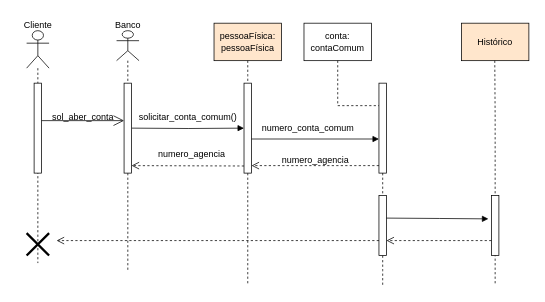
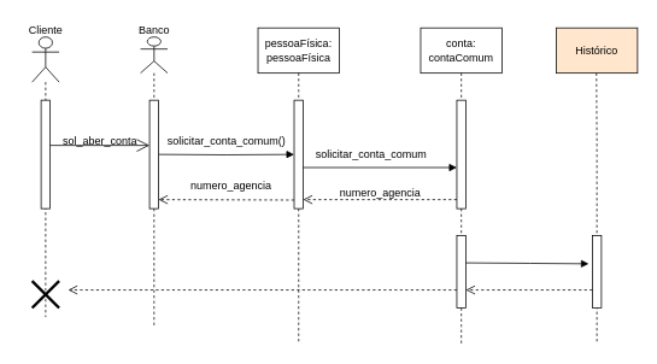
  <mxCell id="0" />
  <mxCell id="1" parent="0" />
  <mxCell id="2" style="edgeStyle=orthogonalEdgeStyle;rounded=0;orthogonalLoop=1;jettySize=auto;html=1;exitX=0.5;exitY=1;exitDx=0;exitDy=0;endArrow=none;startFill=0;dashed=1;" edge="1" parent="1" source="21"><mxGeometry relative="1" as="geometry"><mxPoint x="330" y="380" as="targetPoint" /><Array as="points"><mxPoint x="330" y="310" /><mxPoint x="330" y="310" /></Array></mxGeometry></mxCell>
- <mxCell id="3" value="pessoaFísica:&lt;div&gt;pessoaFísica&lt;/div&gt;" style="rounded=0;whiteSpace=wrap;html=1;fillColor=#ffe6cc;" vertex="1" parent="1"><mxGeometry x="285" y="30" width="90" height="50" as="geometry" /></mxCell>
+ <mxCell id="3" value="pessoaFísica:&lt;div&gt;pessoaFísica&lt;/div&gt;" style="rounded=0;whiteSpace=wrap;html=1;" vertex="1" parent="1"><mxGeometry x="285" y="30" width="90" height="50" as="geometry" /></mxCell>
  <mxCell id="4" style="edgeStyle=orthogonalEdgeStyle;rounded=0;orthogonalLoop=1;jettySize=auto;html=1;exitX=0.5;exitY=1;exitDx=0;exitDy=0;endArrow=none;startFill=0;dashed=1;" edge="1" parent="1" source="31"><mxGeometry relative="1" as="geometry"><mxPoint x="510" y="380" as="targetPoint" /></mxGeometry></mxCell>
- <mxCell id="5" value="conta:&lt;div&gt;contaComum&lt;/div&gt;" style="rounded=0;whiteSpace=wrap;html=1;" vertex="1" parent="1"><mxGeometry x="405" y="30" width="90" height="50" as="geometry" /></mxCell>
+ <mxCell id="5" value="conta:&lt;div&gt;contaComum&lt;/div&gt;" style="rounded=0;whiteSpace=wrap;html=1;" vertex="1" parent="1"><mxGeometry x="465" y="30" width="90" height="50" as="geometry" /></mxCell>
  <mxCell id="6" value="Histórico" style="rounded=0;whiteSpace=wrap;html=1;fillColor=#ffe6cc;" vertex="1" parent="1"><mxGeometry x="615" y="30" width="90" height="50" as="geometry" /></mxCell>
  <mxCell id="7" value="" style="shape=umlLifeline;perimeter=lifelinePerimeter;whiteSpace=wrap;html=1;container=1;dropTarget=0;collapsible=0;recursiveResize=0;outlineConnect=0;portConstraint=eastwest;newEdgeStyle={&quot;curved&quot;:0,&quot;rounded&quot;:0};participant=umlActor;size=50;" vertex="1" parent="1"><mxGeometry x="35" y="40" width="30" height="310" as="geometry" /></mxCell>
  <mxCell id="8" value="" style="html=1;points=[[0,0,0,0,5],[0,1,0,0,-5],[1,0,0,0,5],[1,1,0,0,-5]];perimeter=orthogonalPerimeter;outlineConnect=0;targetShapes=umlLifeline;portConstraint=eastwest;newEdgeStyle={&quot;curved&quot;:0,&quot;rounded&quot;:0};" vertex="1" parent="7"><mxGeometry x="10" y="70" width="10" height="120" as="geometry" /></mxCell>
  <mxCell id="9" value="" style="shape=umlDestroy;whiteSpace=wrap;html=1;strokeWidth=3;targetShapes=umlLifeline;" vertex="1" parent="7"><mxGeometry y="270" width="30" height="30" as="geometry" /></mxCell>
  <mxCell id="10" value="Cliente&lt;div&gt;&lt;br&gt;&lt;/div&gt;" style="text;html=1;align=center;verticalAlign=middle;resizable=0;points=[];autosize=1;strokeColor=none;fillColor=none;" vertex="1" parent="1"><mxGeometry x="20" y="20" width="60" height="40" as="geometry" /></mxCell>
  <mxCell id="11" value="" style="shape=umlLifeline;perimeter=lifelinePerimeter;whiteSpace=wrap;html=1;container=0;dropTarget=0;collapsible=0;recursiveResize=0;outlineConnect=0;portConstraint=eastwest;newEdgeStyle={&quot;curved&quot;:0,&quot;rounded&quot;:0};participant=umlActor;" vertex="1" parent="1"><mxGeometry x="155" y="40" width="30" height="320" as="geometry" /></mxCell>
  <mxCell id="12" value="Banco&lt;div&gt;&lt;br&gt;&lt;/div&gt;" style="text;html=1;align=center;verticalAlign=middle;resizable=0;points=[];autosize=1;strokeColor=none;fillColor=none;" vertex="1" parent="1"><mxGeometry x="140" y="20" width="60" height="40" as="geometry" /></mxCell>
  <mxCell id="13" value="" style="endArrow=open;endFill=1;endSize=12;html=1;rounded=0;" edge="1" parent="1" source="14"><mxGeometry width="160" relative="1" as="geometry"><mxPoint x="55" y="160" as="sourcePoint" /><mxPoint x="165" y="160" as="targetPoint" /><Array as="points"><mxPoint x="55" y="160" /><mxPoint x="125" y="160" /></Array></mxGeometry></mxCell>
  <mxCell id="14" value="sol_aber_conta" style="text;html=1;align=center;verticalAlign=middle;resizable=0;points=[];autosize=1;strokeColor=none;fillColor=none;" vertex="1" parent="1"><mxGeometry x="55" y="140" width="110" height="30" as="geometry" /></mxCell>
  <mxCell id="15" value="" style="endArrow=block;endFill=1;html=1;edgeStyle=orthogonalEdgeStyle;align=left;verticalAlign=top;rounded=0;" edge="1" parent="1" target="21"><mxGeometry x="-1" relative="1" as="geometry"><mxPoint x="175" y="170" as="sourcePoint" /><mxPoint x="315" y="170" as="targetPoint" /></mxGeometry></mxCell>
  <mxCell id="16" value="" style="html=1;points=[[0,0,0,0,5],[0,1,0,0,-5],[1,0,0,0,5],[1,1,0,0,-5]];perimeter=orthogonalPerimeter;outlineConnect=0;targetShapes=umlLifeline;portConstraint=eastwest;newEdgeStyle={&quot;curved&quot;:0,&quot;rounded&quot;:0};" vertex="1" parent="1"><mxGeometry x="165" y="110" width="10" height="120" as="geometry" /></mxCell>
  <mxCell id="17" value="solicitar_conta_comum()" style="text;html=1;align=center;verticalAlign=middle;resizable=0;points=[];autosize=1;strokeColor=none;fillColor=none;" vertex="1" parent="1"><mxGeometry x="175" y="140" width="150" height="30" as="geometry" /></mxCell>
  <mxCell id="18" value="" style="html=1;verticalAlign=bottom;endArrow=open;dashed=1;endSize=8;curved=0;rounded=0;" edge="1" parent="1"><mxGeometry relative="1" as="geometry"><mxPoint x="325" y="220.5" as="sourcePoint" /><mxPoint x="175" y="220" as="targetPoint" /></mxGeometry></mxCell>
  <mxCell id="19" value="numero_agencia" style="text;html=1;align=center;verticalAlign=middle;resizable=0;points=[];autosize=1;strokeColor=none;fillColor=none;" vertex="1" parent="1"><mxGeometry x="200" y="190" width="110" height="30" as="geometry" /></mxCell>
  <mxCell id="20" value="" style="edgeStyle=orthogonalEdgeStyle;rounded=0;orthogonalLoop=1;jettySize=auto;html=1;exitX=0.5;exitY=1;exitDx=0;exitDy=0;endArrow=none;startFill=0;dashed=1;" edge="1" parent="1" source="3" target="21"><mxGeometry relative="1" as="geometry"><mxPoint x="330" y="380" as="targetPoint" /><mxPoint x="330" y="80" as="sourcePoint" /><Array as="points"><mxPoint x="330" y="100" /><mxPoint x="330" y="100" /></Array></mxGeometry></mxCell>
  <mxCell id="21" value="" style="html=1;points=[[0,0,0,0,5],[0,1,0,0,-5],[1,0,0,0,5],[1,1,0,0,-5]];perimeter=orthogonalPerimeter;outlineConnect=0;targetShapes=umlLifeline;portConstraint=eastwest;newEdgeStyle={&quot;curved&quot;:0,&quot;rounded&quot;:0};" vertex="1" parent="1"><mxGeometry x="325" y="110" width="10" height="120" as="geometry" /></mxCell>
  <mxCell id="22" value="" style="edgeStyle=orthogonalEdgeStyle;rounded=0;orthogonalLoop=1;jettySize=auto;html=1;exitX=0.5;exitY=1;exitDx=0;exitDy=0;endArrow=none;startFill=0;dashed=1;" edge="1" parent="1" source="5" target="23"><mxGeometry relative="1" as="geometry"><mxPoint x="510" y="380" as="targetPoint" /><mxPoint x="510" y="80" as="sourcePoint" /><Array as="points"><mxPoint x="510" y="140" /><mxPoint x="510" y="140" /></Array></mxGeometry></mxCell>
  <mxCell id="23" value="" style="html=1;points=[[0,0,0,0,5],[0,1,0,0,-5],[1,0,0,0,5],[1,1,0,0,-5]];perimeter=orthogonalPerimeter;outlineConnect=0;targetShapes=umlLifeline;portConstraint=eastwest;newEdgeStyle={&quot;curved&quot;:0,&quot;rounded&quot;:0};" vertex="1" parent="1"><mxGeometry x="505" y="110" width="10" height="120" as="geometry" /></mxCell>
  <mxCell id="24" value="" style="endArrow=block;endFill=1;html=1;edgeStyle=orthogonalEdgeStyle;align=left;verticalAlign=top;rounded=0;" edge="1" parent="1" target="23"><mxGeometry x="-1" relative="1" as="geometry"><mxPoint x="335" y="184.5" as="sourcePoint" /><mxPoint x="485" y="184.5" as="targetPoint" /><Array as="points"><mxPoint x="465" y="185" /><mxPoint x="465" y="185" /></Array></mxGeometry></mxCell>
- <mxCell id="25" value="numero_conta_comum" style="text;html=1;align=center;verticalAlign=middle;resizable=0;points=[];autosize=1;strokeColor=none;fillColor=none;" vertex="1" parent="1"><mxGeometry x="335" y="155" width="150" height="30" as="geometry" /></mxCell>
+ <mxCell id="25" value="solicitar_conta_comum" style="text;html=1;align=center;verticalAlign=middle;resizable=0;points=[];autosize=1;strokeColor=none;fillColor=none;" vertex="1" parent="1"><mxGeometry x="335" y="155" width="150" height="30" as="geometry" /></mxCell>
  <mxCell id="26" value="" style="html=1;verticalAlign=bottom;endArrow=open;dashed=1;endSize=8;curved=0;rounded=0;" edge="1" parent="1" source="23"><mxGeometry relative="1" as="geometry"><mxPoint x="485" y="220.5" as="sourcePoint" /><mxPoint x="335" y="220" as="targetPoint" /><Array as="points"><mxPoint x="365" y="220" /></Array></mxGeometry></mxCell>
  <mxCell id="27" value="numero_agencia&lt;div&gt;&lt;br&gt;&lt;/div&gt;" style="text;html=1;align=center;verticalAlign=middle;resizable=0;points=[];autosize=1;strokeColor=none;fillColor=none;" vertex="1" parent="1"><mxGeometry x="365" y="200" width="110" height="40" as="geometry" /></mxCell>
  <mxCell id="28" style="edgeStyle=orthogonalEdgeStyle;rounded=0;orthogonalLoop=1;jettySize=auto;html=1;exitX=0.5;exitY=1;exitDx=0;exitDy=0;endArrow=none;startFill=0;dashed=1;" edge="1" parent="1"><mxGeometry relative="1" as="geometry"><mxPoint x="660" y="380" as="targetPoint" /><mxPoint x="660" y="230" as="sourcePoint" /></mxGeometry></mxCell>
  <mxCell id="29" value="" style="edgeStyle=orthogonalEdgeStyle;rounded=0;orthogonalLoop=1;jettySize=auto;html=1;exitX=0.5;exitY=1;exitDx=0;exitDy=0;endArrow=none;startFill=0;dashed=1;" edge="1" parent="1"><mxGeometry relative="1" as="geometry"><mxPoint x="660" y="230" as="targetPoint" /><mxPoint x="659.5" y="80" as="sourcePoint" /></mxGeometry></mxCell>
  <mxCell id="30" value="" style="edgeStyle=orthogonalEdgeStyle;rounded=0;orthogonalLoop=1;jettySize=auto;html=1;exitX=0.5;exitY=1;exitDx=0;exitDy=0;endArrow=none;startFill=0;dashed=1;" edge="1" parent="1" source="23" target="31"><mxGeometry relative="1" as="geometry"><mxPoint x="510" y="380" as="targetPoint" /><mxPoint x="510" y="230" as="sourcePoint" /><Array as="points"><mxPoint x="510" y="280" /><mxPoint x="510" y="280" /></Array></mxGeometry></mxCell>
  <mxCell id="31" value="" style="html=1;points=[[0,0,0,0,5],[0,1,0,0,-5],[1,0,0,0,5],[1,1,0,0,-5]];perimeter=orthogonalPerimeter;outlineConnect=0;targetShapes=umlLifeline;portConstraint=eastwest;newEdgeStyle={&quot;curved&quot;:0,&quot;rounded&quot;:0};" vertex="1" parent="1"><mxGeometry x="505" y="260" width="10" height="80" as="geometry" /></mxCell>
  <mxCell id="32" value="" style="html=1;points=[[0,0,0,0,5],[0,1,0,0,-5],[1,0,0,0,5],[1,1,0,0,-5]];perimeter=orthogonalPerimeter;outlineConnect=0;targetShapes=umlLifeline;portConstraint=eastwest;newEdgeStyle={&quot;curved&quot;:0,&quot;rounded&quot;:0};" vertex="1" parent="1"><mxGeometry x="655" y="260" width="10" height="80" as="geometry" /></mxCell>
  <mxCell id="33" value="" style="endArrow=block;endFill=1;html=1;edgeStyle=orthogonalEdgeStyle;align=left;verticalAlign=top;rounded=0;entryX=-0.4;entryY=0.388;entryDx=0;entryDy=0;entryPerimeter=0;" edge="1" parent="1" target="32"><mxGeometry x="-1" relative="1" as="geometry"><mxPoint x="515" y="290" as="sourcePoint" /><mxPoint x="645" y="300" as="targetPoint" /><Array as="points" /></mxGeometry></mxCell>
  <mxCell id="34" value="" style="html=1;verticalAlign=bottom;endArrow=open;dashed=1;endSize=8;curved=0;rounded=0;" edge="1" parent="1" source="32"><mxGeometry relative="1" as="geometry"><mxPoint x="635" y="320" as="sourcePoint" /><mxPoint x="515" y="320" as="targetPoint" /></mxGeometry></mxCell>
  <mxCell id="35" value="" style="html=1;verticalAlign=bottom;endArrow=open;dashed=1;endSize=8;curved=0;rounded=0;" edge="1" parent="1" source="31"><mxGeometry relative="1" as="geometry"><mxPoint x="475" y="320" as="sourcePoint" /><mxPoint x="75" y="320" as="targetPoint" /></mxGeometry></mxCell>
